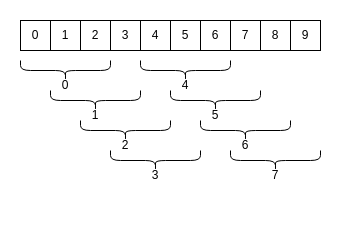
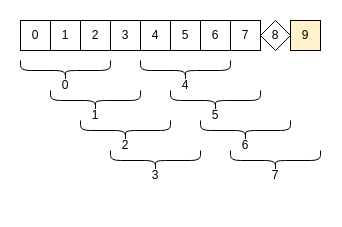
  <mxCell id="0" />
  <mxCell id="1" parent="0" />
  <mxCell id="2" value="0" style="rounded=0;whiteSpace=wrap;html=1;" vertex="1" parent="1"><mxGeometry x="20" y="20" width="30" height="30" as="geometry" /></mxCell>
  <mxCell id="3" value="1" style="rounded=0;whiteSpace=wrap;html=1;" vertex="1" parent="1"><mxGeometry x="50" y="20" width="30" height="30" as="geometry" /></mxCell>
  <mxCell id="4" value="2" style="rounded=0;whiteSpace=wrap;html=1;" vertex="1" parent="1"><mxGeometry x="80" y="20" width="30" height="30" as="geometry" /></mxCell>
  <mxCell id="5" value="3" style="rounded=0;whiteSpace=wrap;html=1;" vertex="1" parent="1"><mxGeometry x="110" y="20" width="30" height="30" as="geometry" /></mxCell>
  <mxCell id="6" value="4" style="rounded=0;whiteSpace=wrap;html=1;" vertex="1" parent="1"><mxGeometry x="140" y="20" width="30" height="30" as="geometry" /></mxCell>
  <mxCell id="7" value="5" style="rounded=0;whiteSpace=wrap;html=1;" vertex="1" parent="1"><mxGeometry x="170" y="20" width="30" height="30" as="geometry" /></mxCell>
  <mxCell id="8" value="6" style="rounded=0;whiteSpace=wrap;html=1;" vertex="1" parent="1"><mxGeometry x="200" y="20" width="30" height="30" as="geometry" /></mxCell>
  <mxCell id="9" value="7" style="rounded=0;whiteSpace=wrap;html=1;" vertex="1" parent="1"><mxGeometry x="230" y="20" width="30" height="30" as="geometry" /></mxCell>
- <mxCell id="10" value="8" style="rounded=0;whiteSpace=wrap;html=1;" vertex="1" parent="1"><mxGeometry x="260" y="20" width="30" height="30" as="geometry" /></mxCell>
- <mxCell id="11" value="9" style="rounded=0;whiteSpace=wrap;html=1;" vertex="1" parent="1"><mxGeometry x="290" y="20" width="30" height="30" as="geometry" /></mxCell>
+ <mxCell id="10" value="8" style="rhombus;whiteSpace=wrap;html=1;" vertex="1" parent="1"><mxGeometry x="260" y="20" width="30" height="30" as="geometry" /></mxCell>
+ <mxCell id="11" value="9" style="rounded=0;whiteSpace=wrap;html=1;fillColor=#fff2cc;" vertex="1" parent="1"><mxGeometry x="290" y="20" width="30" height="30" as="geometry" /></mxCell>
  <mxCell id="12" value="" style="group" vertex="1" connectable="0" parent="1"><mxGeometry x="20" y="60" width="90" height="30" as="geometry" /></mxCell>
  <mxCell id="13" value="" style="shape=curlyBracket;whiteSpace=wrap;html=1;rounded=1;labelPosition=left;verticalLabelPosition=middle;align=right;verticalAlign=middle;rotation=-90;" vertex="1" parent="12"><mxGeometry x="35" y="-35" width="20" height="90" as="geometry" /></mxCell>
  <mxCell id="14" value="0" style="text;html=1;align=center;verticalAlign=middle;whiteSpace=wrap;rounded=0;" vertex="1" parent="12"><mxGeometry x="40" y="20" width="10" height="10" as="geometry" /></mxCell>
  <mxCell id="15" value="" style="group" vertex="1" connectable="0" parent="1"><mxGeometry x="50" y="90" width="90" height="30" as="geometry" /></mxCell>
  <mxCell id="16" value="" style="shape=curlyBracket;whiteSpace=wrap;html=1;rounded=1;labelPosition=left;verticalLabelPosition=middle;align=right;verticalAlign=middle;rotation=-90;" vertex="1" parent="15"><mxGeometry x="35" y="-35" width="20" height="90" as="geometry" /></mxCell>
  <mxCell id="17" value="1" style="text;html=1;align=center;verticalAlign=middle;whiteSpace=wrap;rounded=0;" vertex="1" parent="15"><mxGeometry x="40" y="20" width="10" height="10" as="geometry" /></mxCell>
  <mxCell id="18" value="" style="group" vertex="1" connectable="0" parent="1"><mxGeometry x="80" y="120" width="90" height="30" as="geometry" /></mxCell>
  <mxCell id="19" value="" style="shape=curlyBracket;whiteSpace=wrap;html=1;rounded=1;labelPosition=left;verticalLabelPosition=middle;align=right;verticalAlign=middle;rotation=-90;" vertex="1" parent="18"><mxGeometry x="35" y="-35" width="20" height="90" as="geometry" /></mxCell>
  <mxCell id="20" value="2" style="text;html=1;align=center;verticalAlign=middle;whiteSpace=wrap;rounded=0;" vertex="1" parent="18"><mxGeometry x="40" y="20" width="10" height="10" as="geometry" /></mxCell>
  <mxCell id="21" value="" style="group" vertex="1" connectable="0" parent="1"><mxGeometry x="110" y="150" width="90" height="30" as="geometry" /></mxCell>
  <mxCell id="22" value="" style="shape=curlyBracket;whiteSpace=wrap;html=1;rounded=1;labelPosition=left;verticalLabelPosition=middle;align=right;verticalAlign=middle;rotation=-90;" vertex="1" parent="21"><mxGeometry x="35" y="-35" width="20" height="90" as="geometry" /></mxCell>
  <mxCell id="23" value="3" style="text;html=1;align=center;verticalAlign=middle;whiteSpace=wrap;rounded=0;" vertex="1" parent="21"><mxGeometry x="40" y="20" width="10" height="10" as="geometry" /></mxCell>
  <mxCell id="24" value="" style="group" vertex="1" connectable="0" parent="1"><mxGeometry x="140" y="60" width="90" height="30" as="geometry" /></mxCell>
  <mxCell id="25" value="" style="shape=curlyBracket;whiteSpace=wrap;html=1;rounded=1;labelPosition=left;verticalLabelPosition=middle;align=right;verticalAlign=middle;rotation=-90;" vertex="1" parent="24"><mxGeometry x="35" y="-35" width="20" height="90" as="geometry" /></mxCell>
  <mxCell id="26" value="4" style="text;html=1;align=center;verticalAlign=middle;whiteSpace=wrap;rounded=0;" vertex="1" parent="24"><mxGeometry x="40" y="20" width="10" height="10" as="geometry" /></mxCell>
  <mxCell id="27" value="" style="group" vertex="1" connectable="0" parent="1"><mxGeometry x="170" y="90" width="90" height="30" as="geometry" /></mxCell>
  <mxCell id="28" value="" style="shape=curlyBracket;whiteSpace=wrap;html=1;rounded=1;labelPosition=left;verticalLabelPosition=middle;align=right;verticalAlign=middle;rotation=-90;" vertex="1" parent="27"><mxGeometry x="35" y="-35" width="20" height="90" as="geometry" /></mxCell>
  <mxCell id="29" value="5" style="text;html=1;align=center;verticalAlign=middle;whiteSpace=wrap;rounded=0;" vertex="1" parent="27"><mxGeometry x="40" y="20" width="10" height="10" as="geometry" /></mxCell>
  <mxCell id="30" value="" style="group" vertex="1" connectable="0" parent="1"><mxGeometry x="200" y="120" width="90" height="30" as="geometry" /></mxCell>
  <mxCell id="31" value="" style="shape=curlyBracket;whiteSpace=wrap;html=1;rounded=1;labelPosition=left;verticalLabelPosition=middle;align=right;verticalAlign=middle;rotation=-90;" vertex="1" parent="30"><mxGeometry x="35" y="-35" width="20" height="90" as="geometry" /></mxCell>
  <mxCell id="32" value="6" style="text;html=1;align=center;verticalAlign=middle;whiteSpace=wrap;rounded=0;" vertex="1" parent="30"><mxGeometry x="40" y="20" width="10" height="10" as="geometry" /></mxCell>
  <mxCell id="33" value="" style="group" vertex="1" connectable="0" parent="1"><mxGeometry x="230" y="150" width="90" height="30" as="geometry" /></mxCell>
  <mxCell id="34" value="" style="shape=curlyBracket;whiteSpace=wrap;html=1;rounded=1;labelPosition=left;verticalLabelPosition=middle;align=right;verticalAlign=middle;rotation=-90;" vertex="1" parent="33"><mxGeometry x="35" y="-35" width="20" height="90" as="geometry" /></mxCell>
  <mxCell id="35" value="7" style="text;html=1;align=center;verticalAlign=middle;whiteSpace=wrap;rounded=0;" vertex="1" parent="33"><mxGeometry x="40" y="20" width="10" height="10" as="geometry" /></mxCell>
